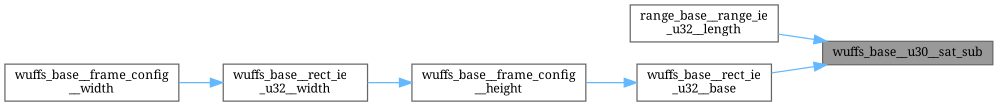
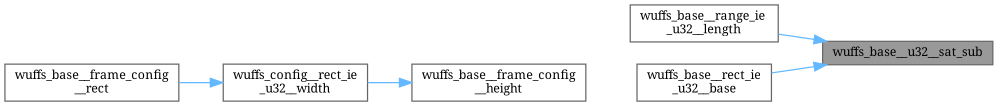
  digraph {
    fontname="Noto Serif"
    rankdir=RL
    node [color=grey40 fillcolor=white fontname="Noto Serif" fontsize=10 shape=box style=filled]
    edge [color=steelblue1 dir=back fontname="Noto Serif" fontsize=10 labelfontname=Helvetica labelfontsize=10 style=solid]
-   n1 [color=gray40 fillcolor=grey60 fontcolor=black height=0.2 label=wuffs_base__u30__sat_sub width=0.4]
-   n2 [height=0.2 label="range_base__range_ie\l_u32__length" width=0.4]
+   n1 [color=gray40 fillcolor=grey60 fontcolor=black height=0.2 label=wuffs_base__u32__sat_sub width=0.4]
+   n2 [height=0.2 label="wuffs_base__range_ie\l_u32__length" width=0.4]
    n3 [height=0.2 label="wuffs_base__rect_ie\l_u32__base" width=0.4]
    n4 [height=0.2 label="wuffs_base__frame_config\l__height" width=0.4]
-   n5 [height=0.2 label="wuffs_base__rect_ie\l_u32__width" width=0.4]
-   n6 [height=0.2 label="wuffs_base__frame_config\l__width" width=0.4]
+   n5 [height=0.2 label="wuffs_config__rect_ie\l_u32__width" width=0.4]
+   n6 [height=0.2 label="wuffs_base__frame_config\l__rect" width=0.4]
    n1 -> n2
    n1 -> n3
-   n3 -> n4
    n4 -> n5
    n5 -> n6
  }
